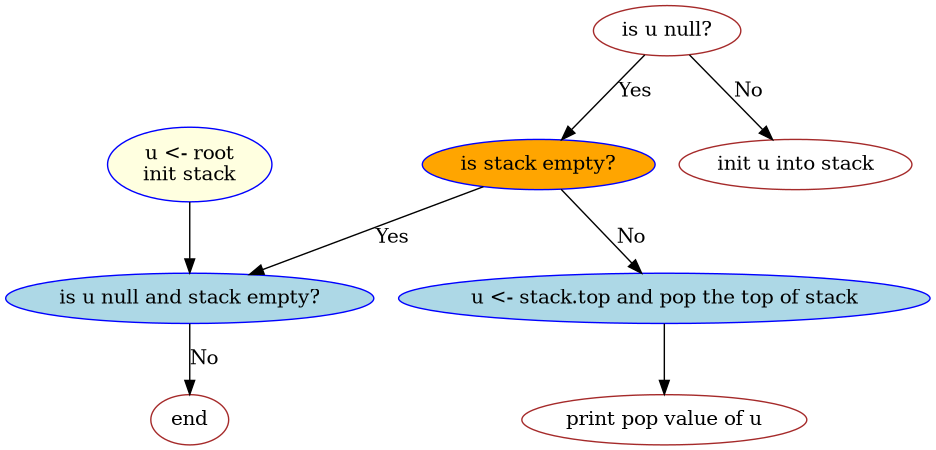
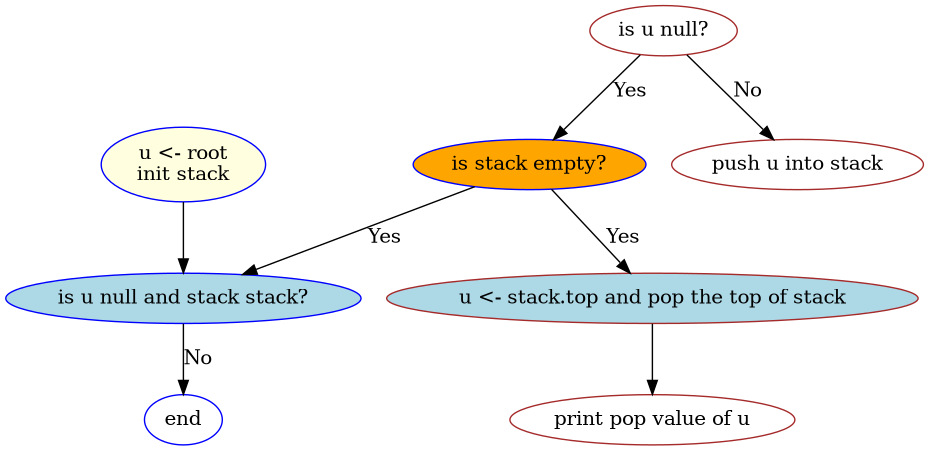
  digraph {
    node [color=blue fillcolor=white style=filled]
-   end [color=brown]
+   end
    n2 [fillcolor=lightyellow label="u <- root\ninit stack"]
-   n3 [fillcolor=lightblue label="is u null and stack empty?"]
+   n3 [fillcolor=lightblue label="is u null and stack stack?"]
    n4 [color=brown label="is u null?"]
    n5 [fillcolor=orange label="is stack empty?"]
-   n6 [color=brown label="init u into stack"]
-   n7 [fillcolor=lightblue label="u <- stack.top and pop the top of stack"]
+   n6 [color=brown label="push u into stack"]
+   n7 [color=brown fillcolor=lightblue label="u <- stack.top and pop the top of stack"]
    n8 [color=brown label="print pop value of u"]
    subgraph sub_1 {
      rank=max
      end
    }
    n2 -> n3
    n3 -> end [label=No]
    n4 -> n5 [label=Yes]
    n4 -> n6 [label=No]
    n5 -> n3 [label=Yes]
-   n5 -> n7 [label=No]
+   n5 -> n7 [label=Yes]
    n7 -> n8
  }
